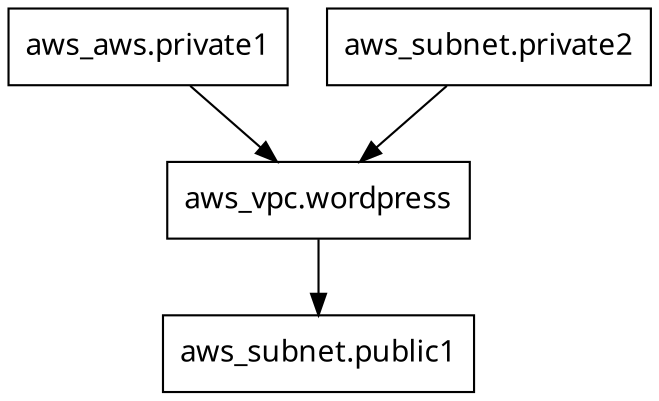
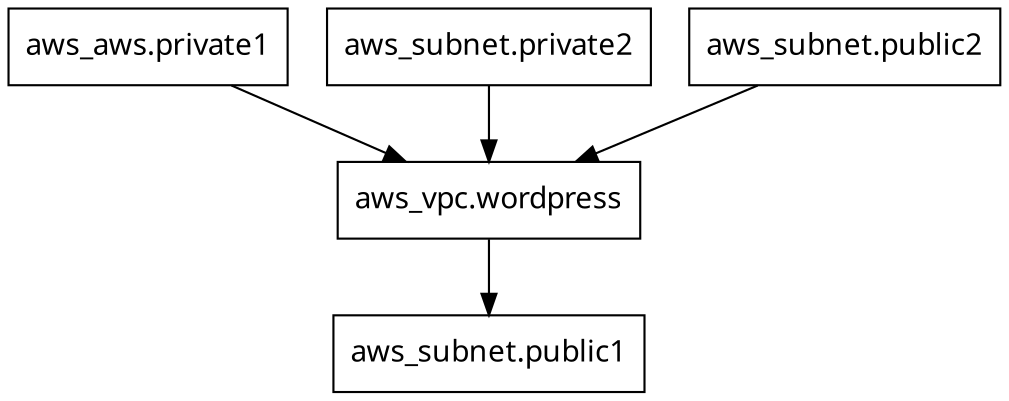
  digraph {
    rankdir=TB
    node [fontname="sans-serif" shape=rect]
    n1 [label="aws_aws.private1"]
    n2 [label="aws_vpc.wordpress"]
    n3 [label="aws_subnet.public1"]
    n4 [label="aws_subnet.private2"]
+   n5 [label="aws_subnet.public2"]
    n1 -> n2
    n2 -> n3
    n4 -> n2
+   n5 -> n2
  }
